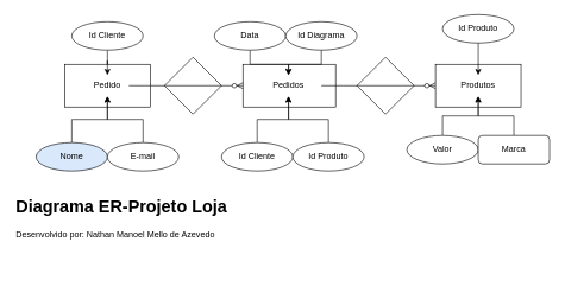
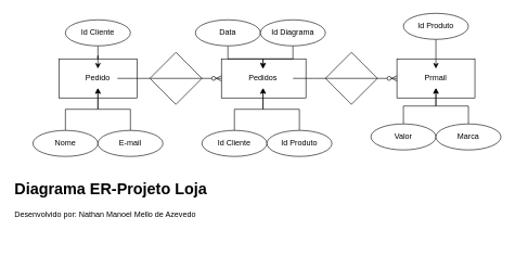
  <mxCell id="0" />
  <mxCell id="1" parent="0" />
  <mxCell id="2" value="" style="rounded=0;whiteSpace=wrap;html=1;" vertex="1" parent="1"><mxGeometry x="90" y="90" width="120" height="60" as="geometry" /></mxCell>
  <mxCell id="3" value="" style="rounded=0;whiteSpace=wrap;html=1;" vertex="1" parent="1"><mxGeometry x="340" y="90" width="130" height="60" as="geometry" /></mxCell>
  <mxCell id="4" value="" style="rounded=0;whiteSpace=wrap;html=1;" vertex="1" parent="1"><mxGeometry x="610" y="90" width="120" height="60" as="geometry" /></mxCell>
  <mxCell id="5" value="" style="rhombus;whiteSpace=wrap;html=1;" vertex="1" parent="1"><mxGeometry x="230" y="80" width="80" height="80" as="geometry" /></mxCell>
  <mxCell id="6" value="" style="rhombus;whiteSpace=wrap;html=1;" vertex="1" parent="1"><mxGeometry x="500" y="80" width="80" height="80" as="geometry" /></mxCell>
  <mxCell id="7" value="Pedido" style="text;html=1;align=center;verticalAlign=middle;whiteSpace=wrap;rounded=0;" vertex="1" parent="1"><mxGeometry x="120" y="105" width="60" height="30" as="geometry" /></mxCell>
- <mxCell id="8" value="Pr&lt;span style=&quot;background-color: transparent; color: light-dark(rgb(0, 0, 0), rgb(255, 255, 255));&quot;&gt;odutos&lt;/span&gt;" style="text;html=1;align=center;verticalAlign=middle;whiteSpace=wrap;rounded=0;" vertex="1" parent="1"><mxGeometry x="640" y="105" width="60" height="30" as="geometry" /></mxCell>
+ <mxCell id="8" value="Pr&lt;span style=&quot;background-color: transparent; color: light-dark(rgb(0, 0, 0), rgb(255, 255, 255));&quot;&gt;mail&lt;/span&gt;" style="text;html=1;align=center;verticalAlign=middle;whiteSpace=wrap;rounded=0;" vertex="1" parent="1"><mxGeometry x="640" y="105" width="60" height="30" as="geometry" /></mxCell>
  <mxCell id="9" value="Pedidos" style="text;html=1;align=center;verticalAlign=middle;whiteSpace=wrap;rounded=0;" vertex="1" parent="1"><mxGeometry x="374" y="105" width="60" height="30" as="geometry" /></mxCell>
  <mxCell id="10" value="" style="edgeStyle=orthogonalEdgeStyle;rounded=0;orthogonalLoop=1;jettySize=auto;html=1;" edge="1" parent="1" source="11" target="7"><mxGeometry relative="1" as="geometry" /></mxCell>
  <mxCell id="11" value="Id Cliente" style="ellipse;whiteSpace=wrap;html=1;align=center;" vertex="1" parent="1"><mxGeometry x="100" y="30" width="100" height="40" as="geometry" /></mxCell>
  <mxCell id="12" value="" style="edgeStyle=orthogonalEdgeStyle;rounded=0;orthogonalLoop=1;jettySize=auto;html=1;" edge="1" parent="1" source="13" target="7"><mxGeometry relative="1" as="geometry" /></mxCell>
- <mxCell id="13" value="Nome" style="ellipse;whiteSpace=wrap;html=1;align=center;fillColor=#dae8fc;" vertex="1" parent="1"><mxGeometry x="50" y="200" width="100" height="40" as="geometry" /></mxCell>
+ <mxCell id="13" value="Nome" style="ellipse;whiteSpace=wrap;html=1;align=center;" vertex="1" parent="1"><mxGeometry x="50" y="200" width="100" height="40" as="geometry" /></mxCell>
  <mxCell id="14" value="" style="edgeStyle=orthogonalEdgeStyle;rounded=0;orthogonalLoop=1;jettySize=auto;html=1;" edge="1" parent="1" source="15" target="7"><mxGeometry relative="1" as="geometry" /></mxCell>
  <mxCell id="15" value="E-mail" style="ellipse;whiteSpace=wrap;html=1;align=center;" vertex="1" parent="1"><mxGeometry x="150" y="200" width="100" height="40" as="geometry" /></mxCell>
  <mxCell id="16" value="" style="edgeStyle=orthogonalEdgeStyle;rounded=0;orthogonalLoop=1;jettySize=auto;html=1;" edge="1" parent="1" source="17" target="9"><mxGeometry relative="1" as="geometry" /></mxCell>
  <mxCell id="17" value="Id Cliente" style="ellipse;whiteSpace=wrap;html=1;align=center;" vertex="1" parent="1"><mxGeometry x="310" y="200" width="100" height="40" as="geometry" /></mxCell>
  <mxCell id="18" value="" style="edgeStyle=orthogonalEdgeStyle;rounded=0;orthogonalLoop=1;jettySize=auto;html=1;" edge="1" parent="1" source="19" target="9"><mxGeometry relative="1" as="geometry" /></mxCell>
  <mxCell id="19" value="Id Produto" style="ellipse;whiteSpace=wrap;html=1;align=center;" vertex="1" parent="1"><mxGeometry x="410" y="200" width="100" height="40" as="geometry" /></mxCell>
  <mxCell id="20" value="" style="edgeStyle=entityRelationEdgeStyle;fontSize=12;html=1;endArrow=ERzeroToMany;endFill=1;rounded=0;entryX=0;entryY=0.5;entryDx=0;entryDy=0;" edge="1" parent="1" target="3"><mxGeometry width="100" height="100" relative="1" as="geometry"><mxPoint x="180" y="120" as="sourcePoint" /><mxPoint x="280" y="20" as="targetPoint" /></mxGeometry></mxCell>
  <mxCell id="21" value="" style="edgeStyle=entityRelationEdgeStyle;fontSize=12;html=1;endArrow=ERzeroToMany;endFill=1;rounded=0;entryX=0;entryY=0.5;entryDx=0;entryDy=0;" edge="1" parent="1" target="4"><mxGeometry width="100" height="100" relative="1" as="geometry"><mxPoint x="450" y="120" as="sourcePoint" /><mxPoint x="550" y="20" as="targetPoint" /></mxGeometry></mxCell>
  <mxCell id="22" value="" style="edgeStyle=orthogonalEdgeStyle;rounded=0;orthogonalLoop=1;jettySize=auto;html=1;" edge="1" parent="1" source="23" target="9"><mxGeometry relative="1" as="geometry" /></mxCell>
  <mxCell id="23" value="Data" style="ellipse;whiteSpace=wrap;html=1;align=center;" vertex="1" parent="1"><mxGeometry x="300" y="30" width="100" height="40" as="geometry" /></mxCell>
  <mxCell id="24" value="" style="edgeStyle=orthogonalEdgeStyle;rounded=0;orthogonalLoop=1;jettySize=auto;html=1;" edge="1" parent="1" source="25" target="9"><mxGeometry relative="1" as="geometry" /></mxCell>
  <mxCell id="25" value="Id Diagrama" style="ellipse;whiteSpace=wrap;html=1;align=center;" vertex="1" parent="1"><mxGeometry x="400" y="30" width="100" height="40" as="geometry" /></mxCell>
  <mxCell id="26" value="" style="edgeStyle=orthogonalEdgeStyle;rounded=0;orthogonalLoop=1;jettySize=auto;html=1;" edge="1" parent="1" source="27" target="8"><mxGeometry relative="1" as="geometry" /></mxCell>
  <mxCell id="27" value="Id Produto" style="ellipse;whiteSpace=wrap;html=1;align=center;" vertex="1" parent="1"><mxGeometry x="620" y="20" width="100" height="40" as="geometry" /></mxCell>
  <mxCell id="28" value="" style="edgeStyle=orthogonalEdgeStyle;rounded=0;orthogonalLoop=1;jettySize=auto;html=1;" edge="1" parent="1" source="29" target="8"><mxGeometry relative="1" as="geometry" /></mxCell>
  <mxCell id="29" value="Valor" style="ellipse;whiteSpace=wrap;html=1;align=center;" vertex="1" parent="1"><mxGeometry x="570" y="190" width="100" height="40" as="geometry" /></mxCell>
  <mxCell id="30" value="" style="edgeStyle=orthogonalEdgeStyle;rounded=0;orthogonalLoop=1;jettySize=auto;html=1;" edge="1" parent="1" source="31" target="8"><mxGeometry relative="1" as="geometry" /></mxCell>
- <mxCell id="31" value="Marca" style="whiteSpace=wrap;html=1;align=center;rounded=1;" vertex="1" parent="1"><mxGeometry x="670" y="190" width="100" height="40" as="geometry" /></mxCell>
+ <mxCell id="31" value="Marca" style="ellipse;whiteSpace=wrap;html=1;align=center;" vertex="1" parent="1"><mxGeometry x="670" y="190" width="100" height="40" as="geometry" /></mxCell>
  <mxCell id="32" value="&lt;h1 style=&quot;margin-top: 0px;&quot;&gt;Diagrama ER-Projeto Loja&amp;nbsp;&lt;/h1&gt;&lt;p&gt;Desenvolvido por: Nathan Manoel Mello de Azevedo&lt;/p&gt;" style="text;html=1;whiteSpace=wrap;overflow=hidden;rounded=0;" vertex="1" parent="1"><mxGeometry y="270" width="330" height="120" as="geometry" x="20" /></mxCell>
